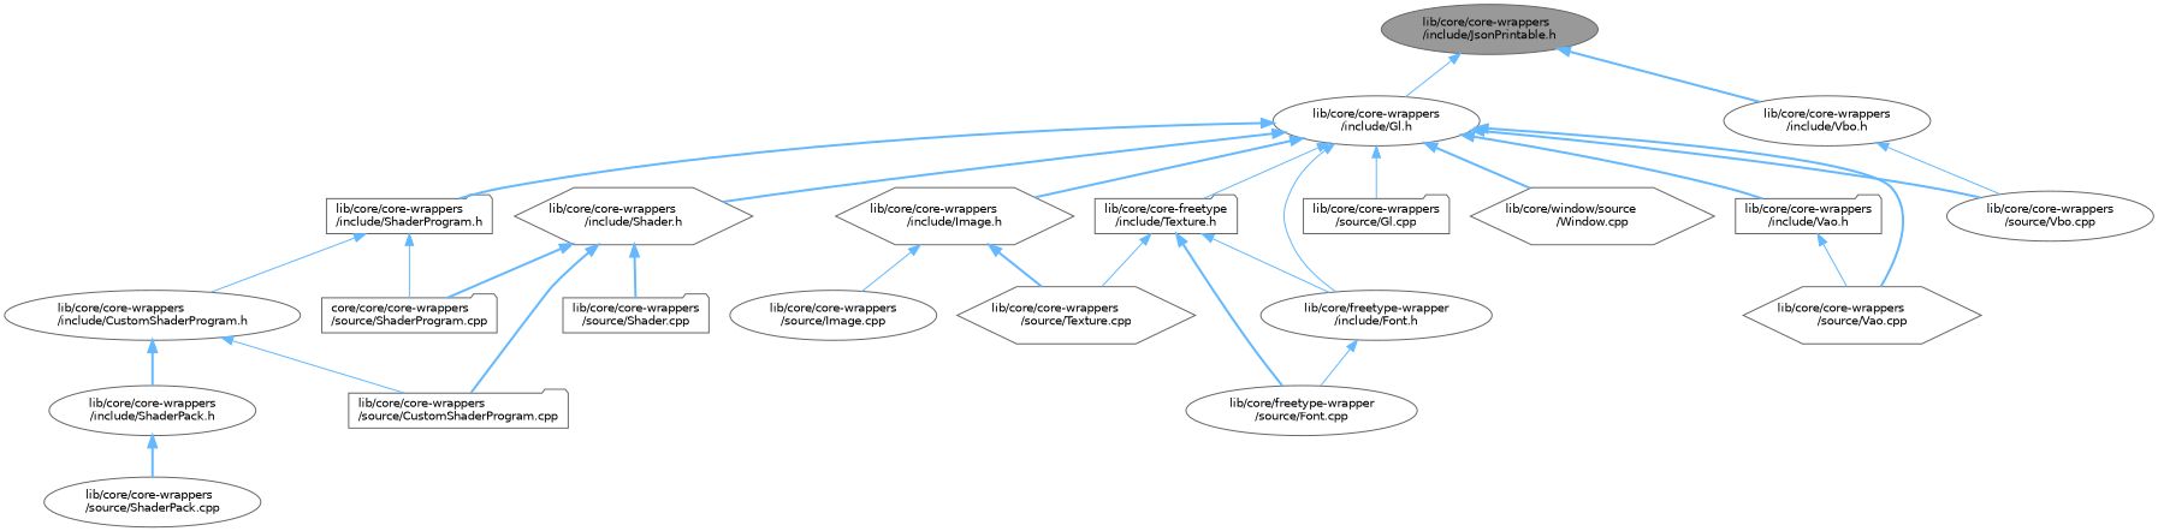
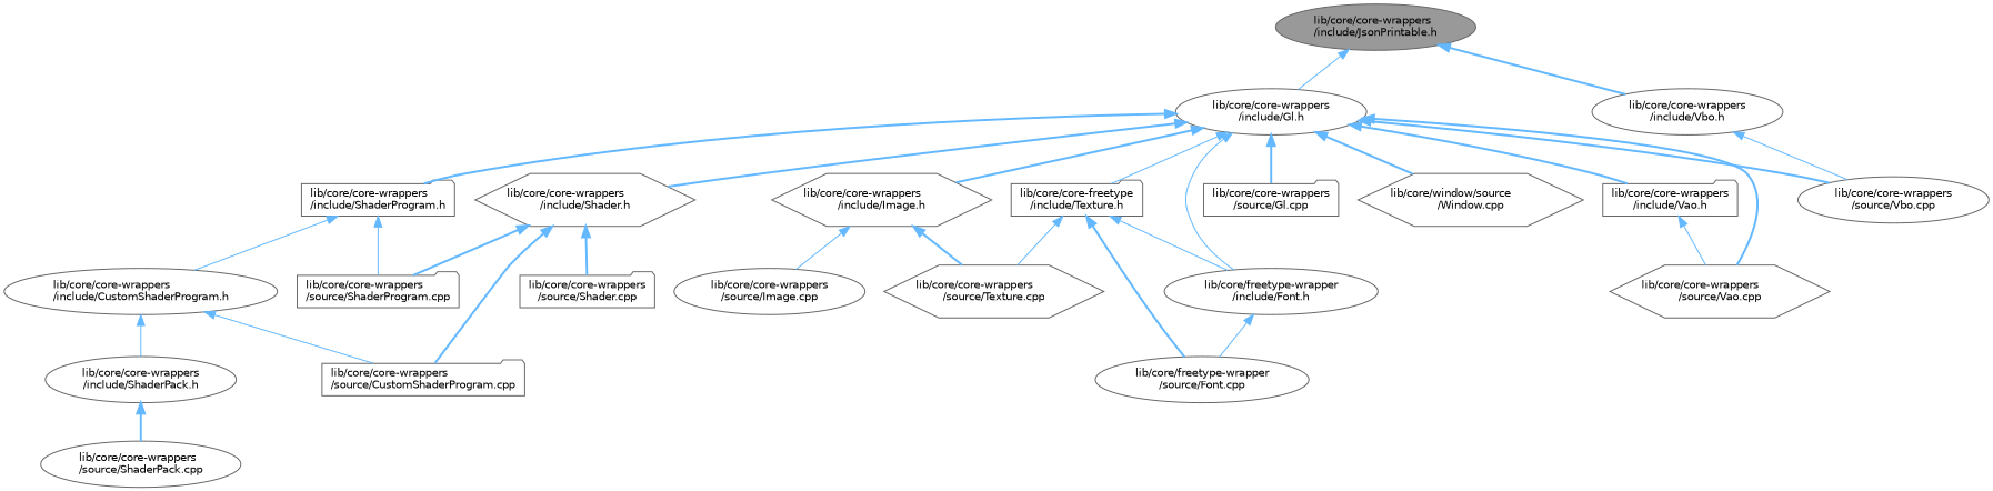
  digraph {
    node [color=grey40 fillcolor=white fontname=Helvetica fontsize=10 shape=ellipse style=filled]
    edge [color=steelblue1 dir=back fontname=Helvetica fontsize=10 labelfontname=Helvetica labelfontsize=10 style=bold]
    n1 [color=gray40 fillcolor=grey60 fontcolor=black height=0.2 label="lib/core/core-wrappers\l/include/JsonPrintable.h" width=0.4]
    n2 [height=0.2 label="lib/core/core-wrappers\l/include/Gl.h" width=0.4]
    n3 [height=0.2 label="lib/core/core-wrappers\l/include/Vbo.h" width=0.4]
    n4 [height=0.2 label="lib/core/core-wrappers\l/include/Image.h" shape=hexagon width=0.4]
    n5 [height=0.2 label="lib/core/core-wrappers\l/include/Shader.h" shape=hexagon width=0.4]
    n6 [height=0.2 label="lib/core/core-wrappers\l/include/ShaderProgram.h" shape=folder width=0.4]
    n7 [height=0.2 label="lib/core/core-freetype\l/include/Texture.h" shape=folder width=0.4]
    n8 [height=0.2 label="lib/core/freetype-wrapper\l/include/Font.h" width=0.4]
    n9 [height=0.2 label="lib/core/core-wrappers\l/include/Vao.h" shape=folder width=0.4]
    n10 [height=0.2 label="lib/core/core-wrappers\l/source/Vao.cpp" shape=hexagon width=0.4]
    n11 [height=0.2 label="lib/core/core-wrappers\l/source/Vbo.cpp" width=0.4]
    n12 [height=0.2 label="lib/core/core-wrappers\l/source/Gl.cpp" shape=folder width=0.4]
    n13 [height=0.2 label="lib/core/window/source\l/Window.cpp" shape=hexagon width=0.4]
    n14 [height=0.2 label="lib/core/core-wrappers\l/source/Image.cpp" width=0.4]
    n15 [height=0.2 label="lib/core/core-wrappers\l/source/Texture.cpp" shape=hexagon width=0.4]
    n16 [height=0.2 label="lib/core/core-wrappers\l/source/CustomShaderProgram.cpp" shape=folder width=0.4]
    n17 [height=0.2 label="lib/core/core-wrappers\l/source/Shader.cpp" shape=folder width=0.4]
-   n18 [height=0.2 label="core/core/core-wrappers\l/source/ShaderProgram.cpp" shape=folder width=0.4]
+   n18 [height=0.2 label="lib/core/core-wrappers\l/source/ShaderProgram.cpp" shape=folder width=0.4]
    n19 [height=0.2 label="lib/core/core-wrappers\l/include/CustomShaderProgram.h" width=0.4]
    n20 [height=0.2 label="lib/core/freetype-wrapper\l/source/Font.cpp" width=0.4]
    n21 [height=0.2 label="lib/core/core-wrappers\l/include/ShaderPack.h" width=0.4]
    n22 [height=0.2 label="lib/core/core-wrappers\l/source/ShaderPack.cpp" width=0.4]
    n1 -> n2 [style=solid]
    n1 -> n3
    n2 -> n4
    n2 -> n5
    n2 -> n6
    n2 -> n7 [style=solid]
    n2 -> n8 [style=solid]
    n2 -> n9
    n2 -> n10
    n2 -> n11
-   n2 -> n12 [style=solid]
+   n2 -> n12
    n2 -> n13
    n3 -> n11 [style=solid]
    n4 -> n14 [style=solid]
    n4 -> n15
    n5 -> n16
    n5 -> n17
    n5 -> n18
    n6 -> n18 [style=solid]
    n6 -> n19 [style=solid]
    n7 -> n8 [style=solid]
    n7 -> n15 [style=solid]
    n7 -> n20
    n8 -> n20 [style=solid]
    n9 -> n10 [style=solid]
    n19 -> n16 [style=solid]
-   n19 -> n21
+   n19 -> n21 [style=solid]
    n21 -> n22
  }
